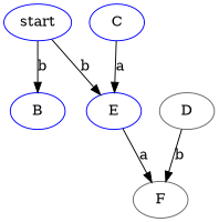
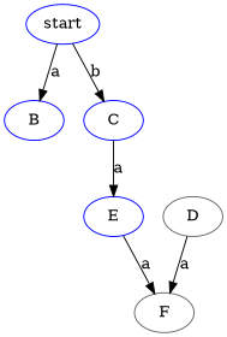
  digraph {
    node [color=blue]
    start
    B
    C
    E
    D [color=gray40]
    F [color=gray40]
-   start -> B [label=b]
-   start -> E [label=b]
+   start -> B [label=a]
+   start -> C [label=b]
    C -> E [label=a]
    E -> F [label=a]
-   D -> F [label=b]
+   D -> F [label=a]
  }
